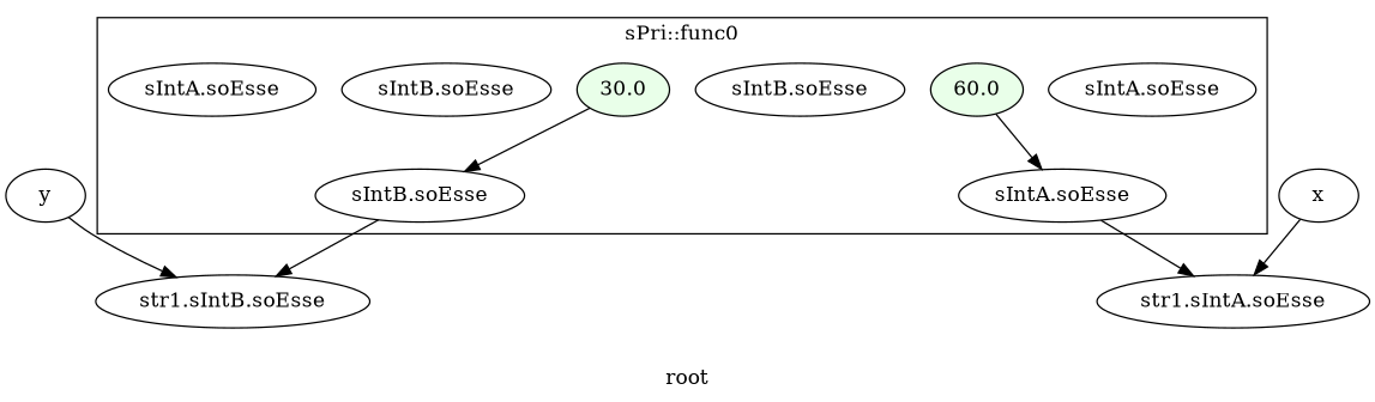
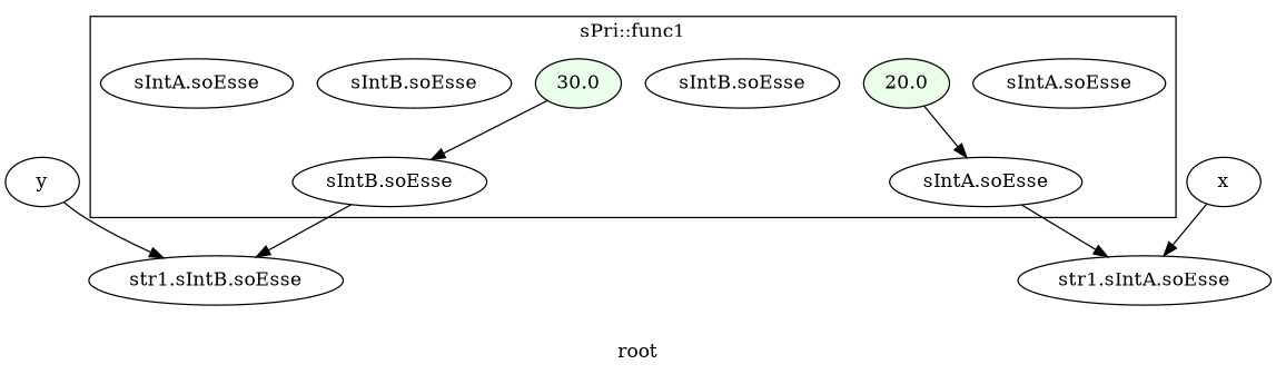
  digraph {
    label=root
    rankdir=TB
    node [startingline=14]
    n1 [label="sIntA.soEsse"]
-   n2 [fillcolor="#E9FFE9" label=60.0 style=filled]
+   n2 [fillcolor="#E9FFE9" label=20.0 style=filled]
    n3 [label="sIntB.soEsse" startingline=15]
    n4 [fillcolor="#E9FFE9" label=30.0 startingline=15 style=filled]
    n5 [label="sIntB.soEsse" startingline=-2]
    n6 [label="sIntA.soEsse" startingline=-2]
    n7 [label="sIntB.soEsse" startingline=13]
    n8 [label="sIntA.soEsse" startingline=13]
    n9 [label="str1.sIntB.soEsse" startingline=21]
    n10 [label="str1.sIntA.soEsse" startingline=21]
    n11 [label=y startingline=24]
    n12 [label=x startingline=23]
    subgraph cluster_1 {
-     label="sPri::func0"
+     label="sPri::func1"
      parent=G
      startingline=21
      n1
      n2
      n3
      n4
      n5
      n6
      n7
      n8
    }
    n2 -> n8
    n4 -> n7
    n7 -> n9
    n8 -> n10
    n11 -> n9
    n12 -> n10
  }
